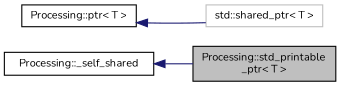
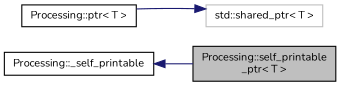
  digraph {
    fontname=Nunito
    rankdir=LR
    node [color=black fillcolor=white fontname=Nunito fontsize=10 shape=record style=filled]
    edge [color=midnightblue dir=back fontname=Nunito fontsize=10 labelfontname=Helvetica labelfontsize=10 style=solid]
-   n1 [fillcolor=grey75 fontcolor=black height=0.2 label="Processing::std_printable\l_ptr\< T \>" width=0.4]
+   n1 [fillcolor=grey75 fontcolor=black height=0.2 label="Processing::self_printable\l_ptr\< T \>" width=0.4]
    n2 [height=0.2 label="Processing::ptr\< T \>" width=0.4]
    n3 [color=grey75 height=0.2 label="std::shared_ptr\< T \>" width=0.4]
-   n4 [height=0.2 label="Processing::_self_shared" width=0.4]
-   n2 -> n3
+   n4 [height=0.2 label="Processing::_self_printable" width=0.4]
+   n3 -> n2
    n4 -> n1
  }
